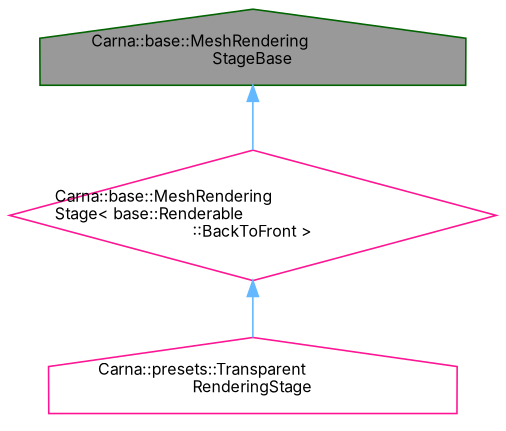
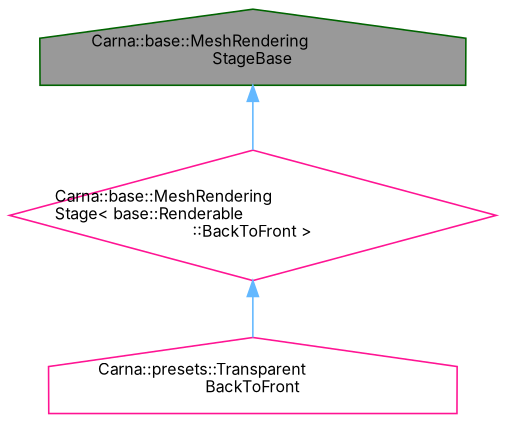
  digraph {
    fontname=Inter
    rankdir=TB
    node [color=deeppink fillcolor=white fontname=Inter fontsize=10 shape=house style=filled]
    edge [color=steelblue1 dir=back fontname=Inter fontsize=10 labelfontname=Helvetica labelfontsize=10 style=solid]
    n1 [color=darkgreen fillcolor=grey60 fontcolor=black height=0.2 label="Carna::base::MeshRendering\lStageBase" width=0.4]
    n2 [height=0.2 label="Carna::base::MeshRendering\lStage\< base::Renderable\l::BackToFront \>" shape=diamond width=0.4]
-   n3 [height=0.2 label="Carna::presets::Transparent\lRenderingStage" width=0.4]
+   n3 [height=0.2 label="Carna::presets::Transparent\lBackToFront" width=0.4]
    n1 -> n2
    n2 -> n3
  }
